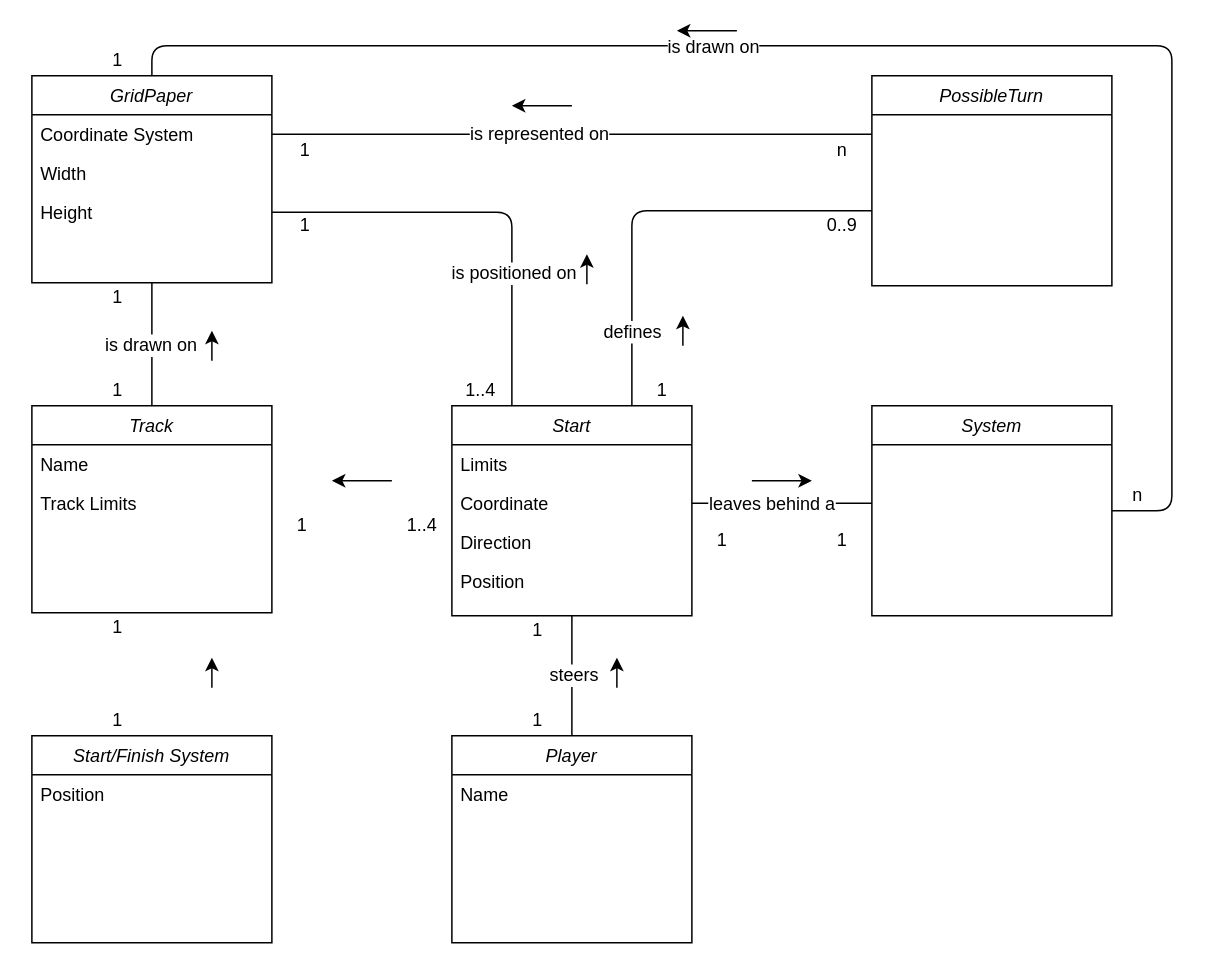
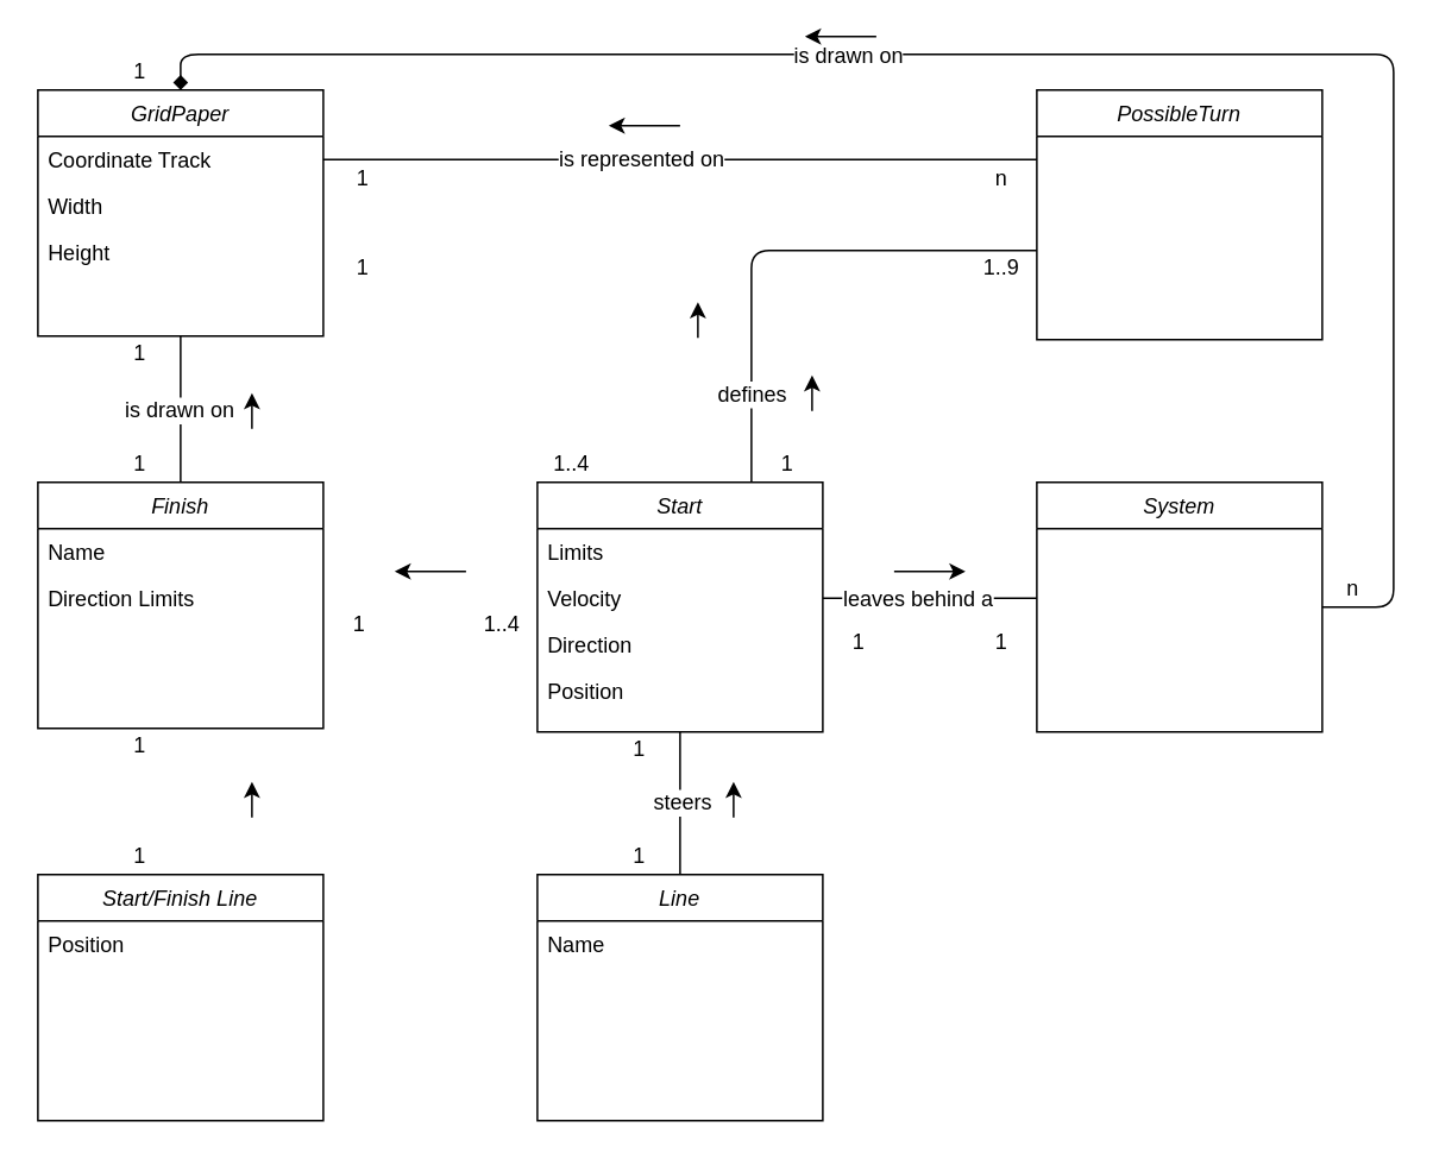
  <mxCell id="0" />
  <mxCell id="1" parent="0" />
  <mxCell id="2" value="System" style="swimlane;fontStyle=2;align=center;verticalAlign=top;childLayout=stackLayout;horizontal=1;startSize=26;horizontalStack=0;resizeParent=1;resizeLast=0;collapsible=1;marginBottom=0;rounded=0;shadow=0;strokeWidth=1;" parent="1" vertex="1"><mxGeometry x="580.59" y="270" width="160" height="140" as="geometry"><mxRectangle x="230" y="140" width="160" height="26" as="alternateBounds" /></mxGeometry></mxCell>
  <mxCell id="3" value="PossibleTurn" style="swimlane;fontStyle=2;align=center;verticalAlign=top;childLayout=stackLayout;horizontal=1;startSize=26;horizontalStack=0;resizeParent=1;resizeLast=0;collapsible=1;marginBottom=0;rounded=0;shadow=0;strokeWidth=1;" parent="1" vertex="1"><mxGeometry x="580.59" y="50" width="160" height="140" as="geometry"><mxRectangle x="230" y="140" width="160" height="26" as="alternateBounds" /></mxGeometry></mxCell>
  <mxCell id="4" value="Start" style="swimlane;fontStyle=2;align=center;verticalAlign=top;childLayout=stackLayout;horizontal=1;startSize=26;horizontalStack=0;resizeParent=1;resizeLast=0;collapsible=1;marginBottom=0;rounded=0;shadow=0;strokeWidth=1;" parent="1" vertex="1"><mxGeometry x="300.59" y="270" width="160" height="140" as="geometry"><mxRectangle x="230" y="140" width="160" height="26" as="alternateBounds" /></mxGeometry></mxCell>
  <mxCell id="5" value="Limits" style="text;align=left;verticalAlign=top;spacingLeft=4;spacingRight=4;overflow=hidden;rotatable=0;points=[[0,0.5],[1,0.5]];portConstraint=eastwest;" parent="4" vertex="1"><mxGeometry y="26" width="160" height="26" as="geometry" /></mxCell>
- <mxCell id="6" value="Coordinate" style="text;align=left;verticalAlign=top;spacingLeft=4;spacingRight=4;overflow=hidden;rotatable=0;points=[[0,0.5],[1,0.5]];portConstraint=eastwest;" parent="4" vertex="1"><mxGeometry y="52" width="160" height="26" as="geometry" /></mxCell>
+ <mxCell id="6" value="Velocity" style="text;align=left;verticalAlign=top;spacingLeft=4;spacingRight=4;overflow=hidden;rotatable=0;points=[[0,0.5],[1,0.5]];portConstraint=eastwest;" parent="4" vertex="1"><mxGeometry y="52" width="160" height="26" as="geometry" /></mxCell>
  <mxCell id="7" value="Direction" style="text;strokeColor=none;fillColor=none;align=left;verticalAlign=top;spacingLeft=4;spacingRight=4;overflow=hidden;rotatable=0;points=[[0,0.5],[1,0.5]];portConstraint=eastwest;" vertex="1" parent="4"><mxGeometry y="78" width="160" height="26" as="geometry" /></mxCell>
  <mxCell id="8" value="Position" style="text;strokeColor=none;fillColor=none;align=left;verticalAlign=top;spacingLeft=4;spacingRight=4;overflow=hidden;rotatable=0;points=[[0,0.5],[1,0.5]];portConstraint=eastwest;" vertex="1" parent="4"><mxGeometry y="104" width="160" height="26" as="geometry" /></mxCell>
- <mxCell id="9" value="Start/Finish System" style="swimlane;fontStyle=2;align=center;verticalAlign=top;childLayout=stackLayout;horizontal=1;startSize=26;horizontalStack=0;resizeParent=1;resizeLast=0;collapsible=1;marginBottom=0;rounded=0;shadow=0;strokeWidth=1;" vertex="1" parent="1"><mxGeometry x="20.59" y="490" width="160" height="138" as="geometry"><mxRectangle x="230" y="140" width="160" height="26" as="alternateBounds" /></mxGeometry></mxCell>
+ <mxCell id="9" value="Start/Finish Line" style="swimlane;fontStyle=2;align=center;verticalAlign=top;childLayout=stackLayout;horizontal=1;startSize=26;horizontalStack=0;resizeParent=1;resizeLast=0;collapsible=1;marginBottom=0;rounded=0;shadow=0;strokeWidth=1;" vertex="1" parent="1"><mxGeometry x="20.59" y="490" width="160" height="138" as="geometry"><mxRectangle x="230" y="140" width="160" height="26" as="alternateBounds" /></mxGeometry></mxCell>
  <mxCell id="10" value="Position" style="text;strokeColor=none;fillColor=none;align=left;verticalAlign=top;spacingLeft=4;spacingRight=4;overflow=hidden;rotatable=0;points=[[0,0.5],[1,0.5]];portConstraint=eastwest;" vertex="1" parent="9"><mxGeometry y="26" width="160" height="26" as="geometry" /></mxCell>
  <mxCell id="11" value="" style="group" vertex="1" connectable="0" parent="1"><mxGeometry x="20.59" y="50" width="162" height="138" as="geometry" /></mxCell>
  <mxCell id="12" value="GridPaper" style="swimlane;fontStyle=2;align=center;verticalAlign=top;childLayout=stackLayout;horizontal=1;startSize=26;horizontalStack=0;resizeParent=1;resizeLast=0;collapsible=1;marginBottom=0;rounded=0;shadow=0;strokeWidth=1;" parent="11" vertex="1"><mxGeometry width="160" height="138" as="geometry"><mxRectangle x="230" y="140" width="160" height="26" as="alternateBounds" /></mxGeometry></mxCell>
- <mxCell id="13" value="Coordinate System" style="text;strokeColor=none;fillColor=none;align=left;verticalAlign=top;spacingLeft=4;spacingRight=4;overflow=hidden;rotatable=0;points=[[0,0.5],[1,0.5]];portConstraint=eastwest;" vertex="1" parent="12"><mxGeometry y="26" width="160" height="26" as="geometry" /></mxCell>
+ <mxCell id="13" value="Coordinate Track" style="text;strokeColor=none;fillColor=none;align=left;verticalAlign=top;spacingLeft=4;spacingRight=4;overflow=hidden;rotatable=0;points=[[0,0.5],[1,0.5]];portConstraint=eastwest;" vertex="1" parent="12"><mxGeometry y="26" width="160" height="26" as="geometry" /></mxCell>
  <mxCell id="14" value="Width" style="text;strokeColor=none;fillColor=none;align=left;verticalAlign=top;spacingLeft=4;spacingRight=4;overflow=hidden;rotatable=0;points=[[0,0.5],[1,0.5]];portConstraint=eastwest;" vertex="1" parent="12"><mxGeometry y="52" width="160" height="26" as="geometry" /></mxCell>
  <mxCell id="15" value="Height" style="text;strokeColor=none;fillColor=none;align=left;verticalAlign=top;spacingLeft=4;spacingRight=4;overflow=hidden;rotatable=0;points=[[0,0.5],[1,0.5]];portConstraint=eastwest;" vertex="1" parent="12"><mxGeometry y="78" width="160" height="26" as="geometry" /></mxCell>
- <mxCell id="16" value="Track" style="swimlane;fontStyle=2;align=center;verticalAlign=top;childLayout=stackLayout;horizontal=1;startSize=26;horizontalStack=0;resizeParent=1;resizeLast=0;collapsible=1;marginBottom=0;rounded=0;shadow=0;strokeWidth=1;" vertex="1" parent="1"><mxGeometry x="20.59" y="270" width="160" height="138" as="geometry"><mxRectangle x="230" y="140" width="160" height="26" as="alternateBounds" /></mxGeometry></mxCell>
+ <mxCell id="16" value="Finish" style="swimlane;fontStyle=2;align=center;verticalAlign=top;childLayout=stackLayout;horizontal=1;startSize=26;horizontalStack=0;resizeParent=1;resizeLast=0;collapsible=1;marginBottom=0;rounded=0;shadow=0;strokeWidth=1;" vertex="1" parent="1"><mxGeometry x="20.59" y="270" width="160" height="138" as="geometry"><mxRectangle x="230" y="140" width="160" height="26" as="alternateBounds" /></mxGeometry></mxCell>
  <mxCell id="17" value="Name" style="text;strokeColor=none;fillColor=none;align=left;verticalAlign=top;spacingLeft=4;spacingRight=4;overflow=hidden;rotatable=0;points=[[0,0.5],[1,0.5]];portConstraint=eastwest;" vertex="1" parent="16"><mxGeometry y="26" width="160" height="26" as="geometry" /></mxCell>
- <mxCell id="18" value="Track Limits" style="text;strokeColor=none;fillColor=none;align=left;verticalAlign=top;spacingLeft=4;spacingRight=4;overflow=hidden;rotatable=0;points=[[0,0.5],[1,0.5]];portConstraint=eastwest;" vertex="1" parent="16"><mxGeometry y="52" width="160" height="26" as="geometry" /></mxCell>
- <mxCell id="19" value="Player" style="swimlane;fontStyle=2;align=center;verticalAlign=top;childLayout=stackLayout;horizontal=1;startSize=26;horizontalStack=0;resizeParent=1;resizeLast=0;collapsible=1;marginBottom=0;rounded=0;shadow=0;strokeWidth=1;" parent="1" vertex="1"><mxGeometry x="300.59" y="490" width="160" height="138" as="geometry"><mxRectangle x="230" y="140" width="160" height="26" as="alternateBounds" /></mxGeometry></mxCell>
+ <mxCell id="18" value="Direction Limits" style="text;strokeColor=none;fillColor=none;align=left;verticalAlign=top;spacingLeft=4;spacingRight=4;overflow=hidden;rotatable=0;points=[[0,0.5],[1,0.5]];portConstraint=eastwest;" vertex="1" parent="16"><mxGeometry y="52" width="160" height="26" as="geometry" /></mxCell>
+ <mxCell id="19" value="Line" style="swimlane;fontStyle=2;align=center;verticalAlign=top;childLayout=stackLayout;horizontal=1;startSize=26;horizontalStack=0;resizeParent=1;resizeLast=0;collapsible=1;marginBottom=0;rounded=0;shadow=0;strokeWidth=1;" parent="1" vertex="1"><mxGeometry x="300.59" y="490" width="160" height="138" as="geometry"><mxRectangle x="230" y="140" width="160" height="26" as="alternateBounds" /></mxGeometry></mxCell>
  <mxCell id="20" value="Name" style="text;align=left;verticalAlign=top;spacingLeft=4;spacingRight=4;overflow=hidden;rotatable=0;points=[[0,0.5],[1,0.5]];portConstraint=eastwest;" parent="19" vertex="1"><mxGeometry y="26" width="160" height="26" as="geometry" /></mxCell>
  <mxCell id="21" value="" style="endArrow=none;html=1;exitX=0.5;exitY=0;exitDx=0;exitDy=0;entryX=0.5;entryY=1;entryDx=0;entryDy=0;" edge="1" parent="1" source="16" target="12"><mxGeometry width="50" height="50" relative="1" as="geometry"><mxPoint x="-59.41" y="180" as="sourcePoint" /><mxPoint x="-9.41" y="130" as="targetPoint" /></mxGeometry></mxCell>
  <mxCell id="22" value="is drawn on" style="text;html=1;align=center;verticalAlign=middle;resizable=0;points=[];labelBackgroundColor=#ffffff;" vertex="1" connectable="0" parent="21"><mxGeometry x="0.012" y="1" relative="1" as="geometry"><mxPoint as="offset" /></mxGeometry></mxCell>
  <mxCell id="23" value="" style="endArrow=none;html=1;startArrow=classic;startFill=1;endFill=0;" edge="1" parent="1"><mxGeometry width="50" height="50" relative="1" as="geometry"><mxPoint x="140.59" y="220" as="sourcePoint" /><mxPoint x="140.59" y="240" as="targetPoint" /></mxGeometry></mxCell>
  <mxCell id="24" value="" style="endArrow=none;html=1;startArrow=classic;startFill=1;endFill=0;" edge="1" parent="1"><mxGeometry width="50" height="50" relative="1" as="geometry"><mxPoint x="140.59" y="438" as="sourcePoint" /><mxPoint x="140.59" y="458" as="targetPoint" /></mxGeometry></mxCell>
  <mxCell id="25" value="" style="endArrow=classic;html=1;" edge="1" parent="1"><mxGeometry width="50" height="50" relative="1" as="geometry"><mxPoint x="260.59" y="320" as="sourcePoint" /><mxPoint x="220.59" y="320" as="targetPoint" /></mxGeometry></mxCell>
  <mxCell id="26" value="" style="endArrow=none;html=1;entryX=0.5;entryY=1;entryDx=0;entryDy=0;exitX=0.5;exitY=0;exitDx=0;exitDy=0;" edge="1" parent="1" source="19" target="4"><mxGeometry width="50" height="50" relative="1" as="geometry"><mxPoint x="220.59" y="490" as="sourcePoint" /><mxPoint x="270.59" y="440" as="targetPoint" /></mxGeometry></mxCell>
  <mxCell id="27" value="steers" style="text;html=1;align=center;verticalAlign=middle;resizable=0;points=[];labelBackgroundColor=#ffffff;" vertex="1" connectable="0" parent="26"><mxGeometry x="0.017" y="-1" relative="1" as="geometry"><mxPoint as="offset" /></mxGeometry></mxCell>
  <mxCell id="28" value="" style="endArrow=none;html=1;startArrow=classic;startFill=1;endFill=0;" edge="1" parent="1"><mxGeometry width="50" height="50" relative="1" as="geometry"><mxPoint x="410.59" y="438" as="sourcePoint" /><mxPoint x="410.59" y="458" as="targetPoint" /></mxGeometry></mxCell>
  <mxCell id="29" value="" style="endArrow=none;html=1;exitX=1;exitY=0.5;exitDx=0;exitDy=0;" edge="1" parent="1" source="6"><mxGeometry width="50" height="50" relative="1" as="geometry"><mxPoint x="260.59" y="250" as="sourcePoint" /><mxPoint x="580.59" y="335" as="targetPoint" /></mxGeometry></mxCell>
  <mxCell id="30" value="leaves behind a" style="text;html=1;align=center;verticalAlign=middle;resizable=0;points=[];labelBackgroundColor=#ffffff;" vertex="1" connectable="0" parent="29"><mxGeometry x="-0.11" relative="1" as="geometry"><mxPoint as="offset" /></mxGeometry></mxCell>
  <mxCell id="31" value="" style="endArrow=none;html=1;startArrow=classic;startFill=1;endFill=0;" edge="1" parent="1"><mxGeometry width="50" height="50" relative="1" as="geometry"><mxPoint x="540.59" y="320" as="sourcePoint" /><mxPoint x="500.59" y="320" as="targetPoint" /></mxGeometry></mxCell>
- <mxCell id="32" value="" style="endArrow=none;html=1;entryX=1;entryY=0.5;entryDx=0;entryDy=0;exitX=0.25;exitY=0;exitDx=0;exitDy=0;" edge="1" parent="1" source="4" target="15"><mxGeometry width="50" height="50" relative="1" as="geometry"><mxPoint x="340.59" y="230" as="sourcePoint" /><mxPoint x="390.59" y="180" as="targetPoint" /><Array as="points"><mxPoint x="340.59" y="141" /></Array></mxGeometry></mxCell>
- <mxCell id="33" value="is positioned on" style="text;html=1;align=center;verticalAlign=middle;resizable=0;points=[];labelBackgroundColor=#ffffff;" vertex="1" connectable="0" parent="32"><mxGeometry x="-0.381" y="-1" relative="1" as="geometry"><mxPoint as="offset" /></mxGeometry></mxCell>
  <mxCell id="34" value="" style="endArrow=none;html=1;startArrow=classic;startFill=1;endFill=0;" edge="1" parent="1"><mxGeometry width="50" height="50" relative="1" as="geometry"><mxPoint x="390.59" y="169" as="sourcePoint" /><mxPoint x="390.59" y="189" as="targetPoint" /></mxGeometry></mxCell>
  <mxCell id="35" value="" style="endArrow=none;html=1;exitX=0.75;exitY=0;exitDx=0;exitDy=0;" edge="1" parent="1" source="4"><mxGeometry width="50" height="50" relative="1" as="geometry"><mxPoint x="500.59" y="220" as="sourcePoint" /><mxPoint x="580.59" y="140" as="targetPoint" /><Array as="points"><mxPoint x="420.59" y="140" /></Array></mxGeometry></mxCell>
  <mxCell id="36" value="defines" style="text;html=1;align=center;verticalAlign=middle;resizable=0;points=[];labelBackgroundColor=#ffffff;" vertex="1" connectable="0" parent="35"><mxGeometry x="-0.536" relative="1" as="geometry"><mxPoint y="17.5" as="offset" /></mxGeometry></mxCell>
- <mxCell id="37" value="" style="endArrow=none;html=1;exitX=1;exitY=0.5;exitDx=0;exitDy=0;entryX=0.5;entryY=0;entryDx=0;entryDy=0;" edge="1" parent="1" source="2" target="12"><mxGeometry width="50" height="50" relative="1" as="geometry"><mxPoint x="850.59" y="410" as="sourcePoint" /><mxPoint x="900.59" y="360" as="targetPoint" /><Array as="points"><mxPoint x="780.59" y="340" /><mxPoint x="780.59" y="30" /><mxPoint x="430.59" y="30" /><mxPoint x="100.59" y="30" /></Array></mxGeometry></mxCell>
+ <mxCell id="37" value="" style="endArrow=diamond;html=1;exitX=1;exitY=0.5;exitDx=0;exitDy=0;entryX=0.5;entryY=0;entryDx=0;entryDy=0;" edge="1" parent="1" source="2" target="12"><mxGeometry width="50" height="50" relative="1" as="geometry"><mxPoint x="850.59" y="410" as="sourcePoint" /><mxPoint x="900.59" y="360" as="targetPoint" /><Array as="points"><mxPoint x="780.59" y="340" /><mxPoint x="780.59" y="30" /><mxPoint x="430.59" y="30" /><mxPoint x="100.59" y="30" /></Array></mxGeometry></mxCell>
  <mxCell id="38" value="is drawn on" style="text;html=1;align=center;verticalAlign=middle;resizable=0;points=[];labelBackgroundColor=#ffffff;" vertex="1" connectable="0" parent="37"><mxGeometry x="0.249" relative="1" as="geometry"><mxPoint as="offset" /></mxGeometry></mxCell>
  <mxCell id="39" value="" style="endArrow=none;html=1;entryX=1;entryY=0.5;entryDx=0;entryDy=0;" edge="1" parent="1" target="13"><mxGeometry width="50" height="50" relative="1" as="geometry"><mxPoint x="580.59" y="89" as="sourcePoint" /><mxPoint x="320.59" y="70" as="targetPoint" /></mxGeometry></mxCell>
  <mxCell id="40" value="is represented on" style="text;html=1;align=center;verticalAlign=middle;resizable=0;points=[];labelBackgroundColor=#ffffff;" vertex="1" connectable="0" parent="39"><mxGeometry x="0.111" y="-1" relative="1" as="geometry"><mxPoint as="offset" /></mxGeometry></mxCell>
  <mxCell id="41" value="" style="endArrow=classic;html=1;" edge="1" parent="1"><mxGeometry width="50" height="50" relative="1" as="geometry"><mxPoint x="380.59" y="70" as="sourcePoint" /><mxPoint x="340.59" y="70" as="targetPoint" /></mxGeometry></mxCell>
  <mxCell id="42" value="" style="endArrow=none;html=1;startArrow=classic;startFill=1;endFill=0;" edge="1" parent="1"><mxGeometry width="50" height="50" relative="1" as="geometry"><mxPoint x="454.59" y="210" as="sourcePoint" /><mxPoint x="454.59" y="230" as="targetPoint" /></mxGeometry></mxCell>
  <mxCell id="43" value="" style="endArrow=classic;html=1;" edge="1" parent="1"><mxGeometry width="50" height="50" relative="1" as="geometry"><mxPoint x="490.59" y="20" as="sourcePoint" /><mxPoint x="450.59" y="20" as="targetPoint" /></mxGeometry></mxCell>
  <mxCell id="44" value="1" style="text;html=1;strokeColor=none;fillColor=none;align=center;verticalAlign=middle;whiteSpace=wrap;rounded=0;" vertex="1" parent="1"><mxGeometry x="58" y="30" width="40" height="20" as="geometry" /></mxCell>
  <mxCell id="45" value="n" style="text;html=1;strokeColor=none;fillColor=none;align=center;verticalAlign=middle;whiteSpace=wrap;rounded=0;" vertex="1" parent="1"><mxGeometry x="738" y="320" width="40" height="20" as="geometry" /></mxCell>
  <mxCell id="46" value="1" style="text;html=1;strokeColor=none;fillColor=none;align=center;verticalAlign=middle;whiteSpace=wrap;rounded=0;" vertex="1" parent="1"><mxGeometry x="58" y="188" width="40" height="20" as="geometry" /></mxCell>
  <mxCell id="47" value="1" style="text;html=1;strokeColor=none;fillColor=none;align=center;verticalAlign=middle;whiteSpace=wrap;rounded=0;" vertex="1" parent="1"><mxGeometry x="58" y="250" width="40" height="20" as="geometry" /></mxCell>
  <mxCell id="48" value="1" style="text;html=1;strokeColor=none;fillColor=none;align=center;verticalAlign=middle;whiteSpace=wrap;rounded=0;" vertex="1" parent="1"><mxGeometry x="58" y="408" width="40" height="20" as="geometry" /></mxCell>
  <mxCell id="49" value="1" style="text;html=1;strokeColor=none;fillColor=none;align=center;verticalAlign=middle;whiteSpace=wrap;rounded=0;" vertex="1" parent="1"><mxGeometry x="58" y="470" width="40" height="20" as="geometry" /></mxCell>
  <mxCell id="50" value="1" style="text;html=1;strokeColor=none;fillColor=none;align=center;verticalAlign=middle;whiteSpace=wrap;rounded=0;" vertex="1" parent="1"><mxGeometry x="180.59" y="340" width="40" height="20" as="geometry" /></mxCell>
  <mxCell id="51" value="1..4" style="text;html=1;strokeColor=none;fillColor=none;align=center;verticalAlign=middle;whiteSpace=wrap;rounded=0;" vertex="1" parent="1"><mxGeometry x="260.59" y="340" width="40" height="20" as="geometry" /></mxCell>
  <mxCell id="52" value="1" style="text;html=1;strokeColor=none;fillColor=none;align=center;verticalAlign=middle;whiteSpace=wrap;rounded=0;" vertex="1" parent="1"><mxGeometry x="338" y="410" width="40" height="20" as="geometry" /></mxCell>
  <mxCell id="53" value="1" style="text;html=1;strokeColor=none;fillColor=none;align=center;verticalAlign=middle;whiteSpace=wrap;rounded=0;" vertex="1" parent="1"><mxGeometry x="338" y="470" width="40" height="20" as="geometry" /></mxCell>
  <mxCell id="54" value="1" style="text;html=1;strokeColor=none;fillColor=none;align=center;verticalAlign=middle;whiteSpace=wrap;rounded=0;" vertex="1" parent="1"><mxGeometry x="182.59" y="140" width="40" height="20" as="geometry" /></mxCell>
  <mxCell id="55" value="1..4" style="text;html=1;strokeColor=none;fillColor=none;align=center;verticalAlign=middle;whiteSpace=wrap;rounded=0;" vertex="1" parent="1"><mxGeometry x="300" y="250" width="40" height="20" as="geometry" /></mxCell>
  <mxCell id="56" value="1" style="text;html=1;strokeColor=none;fillColor=none;align=center;verticalAlign=middle;whiteSpace=wrap;rounded=0;" vertex="1" parent="1"><mxGeometry x="460.59" y="350" width="40" height="20" as="geometry" /></mxCell>
  <mxCell id="57" value="1" style="text;html=1;strokeColor=none;fillColor=none;align=center;verticalAlign=middle;whiteSpace=wrap;rounded=0;" vertex="1" parent="1"><mxGeometry x="540.59" y="350" width="40" height="20" as="geometry" /></mxCell>
  <mxCell id="58" value="1" style="text;html=1;strokeColor=none;fillColor=none;align=center;verticalAlign=middle;whiteSpace=wrap;rounded=0;" vertex="1" parent="1"><mxGeometry x="420.59" y="250" width="40" height="20" as="geometry" /></mxCell>
- <mxCell id="59" value="0..9" style="text;html=1;strokeColor=none;fillColor=none;align=center;verticalAlign=middle;whiteSpace=wrap;rounded=0;" vertex="1" parent="1"><mxGeometry x="540.59" y="140" width="40" height="20" as="geometry" /></mxCell>
+ <mxCell id="59" value="1..9" style="text;html=1;strokeColor=none;fillColor=none;align=center;verticalAlign=middle;whiteSpace=wrap;rounded=0;" vertex="1" parent="1"><mxGeometry x="540.59" y="140" width="40" height="20" as="geometry" /></mxCell>
  <mxCell id="60" value="1" style="text;html=1;strokeColor=none;fillColor=none;align=center;verticalAlign=middle;whiteSpace=wrap;rounded=0;" vertex="1" parent="1"><mxGeometry x="182.59" y="90" width="40" height="20" as="geometry" /></mxCell>
  <mxCell id="61" value="n" style="text;html=1;strokeColor=none;fillColor=none;align=center;verticalAlign=middle;whiteSpace=wrap;rounded=0;" vertex="1" parent="1"><mxGeometry x="540.59" y="90" width="40" height="20" as="geometry" /></mxCell>
